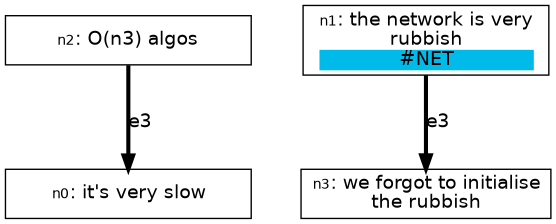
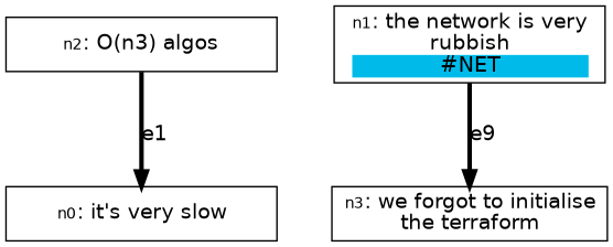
  digraph {
    fontname=helvetica
    nodesep=0.5
    rankdir=TB
    ranksep=0.75
    node [fillcolor="#FFFFFF" fontname=helvetica shape=box style=filled]
    edge [color="#000000" fontname=helvetica penwidth=3]
    n1 [label=< <TABLE BORDER="0" CELLPADDING="0" CELLSPACING="0">     <TR>         <TD COLSPAN="1"><FONT POINT-SIZE="10">n0</FONT>: it's very slow</TD>     </TR>         </TABLE> > width=2.5]
    n2 [label=< <TABLE BORDER="0" CELLPADDING="0" CELLSPACING="0">     <TR>         <TD COLSPAN="1"><FONT POINT-SIZE="10">n1</FONT>: the network is very<br/>rubbish</TD>     </TR>          <TR>                      <TD BGCOLOR="#00BBEA"><FONT COLOR="#000000">#NET</FONT></TD>              </TR>         </TABLE> > width=2.5]
-   n3 [label=< <TABLE BORDER="0" CELLPADDING="0" CELLSPACING="0">     <TR>         <TD COLSPAN="1"><FONT POINT-SIZE="10">n3</FONT>: we forgot to initialise<br/>the rubbish</TD>     </TR>         </TABLE> > width=2.5]
+   n3 [label=< <TABLE BORDER="0" CELLPADDING="0" CELLSPACING="0">     <TR>         <TD COLSPAN="1"><FONT POINT-SIZE="10">n3</FONT>: we forgot to initialise<br/>the terraform</TD>     </TR>         </TABLE> > width=2.5]
    n4 [label=< <TABLE BORDER="0" CELLPADDING="0" CELLSPACING="0">     <TR>         <TD COLSPAN="1"><FONT POINT-SIZE="10">n2</FONT>: O(n3) algos</TD>     </TR>         </TABLE> > width=2.5]
-   n2 -> n3 [label=e3]
-   n4 -> n1 [label=e3]
+   n2 -> n3 [label=e9]
+   n4 -> n1 [label=e1]
  }
